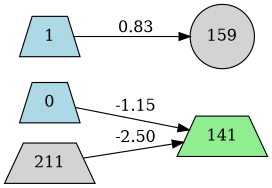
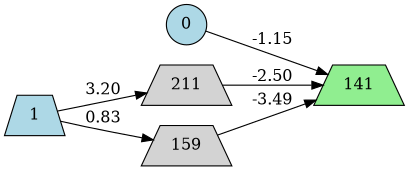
  digraph {
    rankdir=LR
    node [fillcolor=lightblue shape=trapezium style=filled]
-   n1 [label=0]
+   n1 [label=0 shape=circle]
    n2 [fillcolor=lightgreen label=141]
    n3 [fillcolor=lightgray label=211]
    n4 [label=1]
-   n5 [fillcolor=lightgray label=159 shape=circle]
+   n5 [fillcolor=lightgray label=159]
    n1 -> n2 [label=-1.15]
    n3 -> n2 [label=-2.50]
+   n4 -> n3 [label=3.20]
    n4 -> n5 [label=0.83]
+   n5 -> n2 [label=-3.49]
  }
